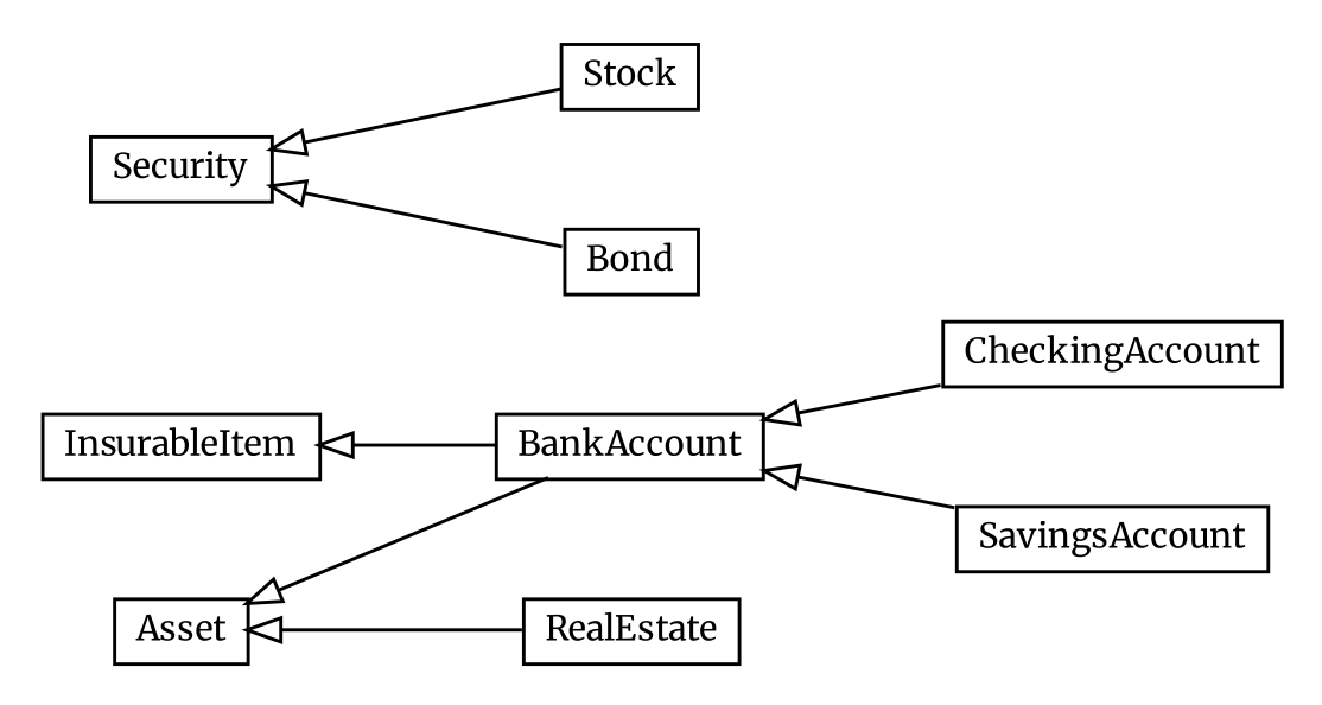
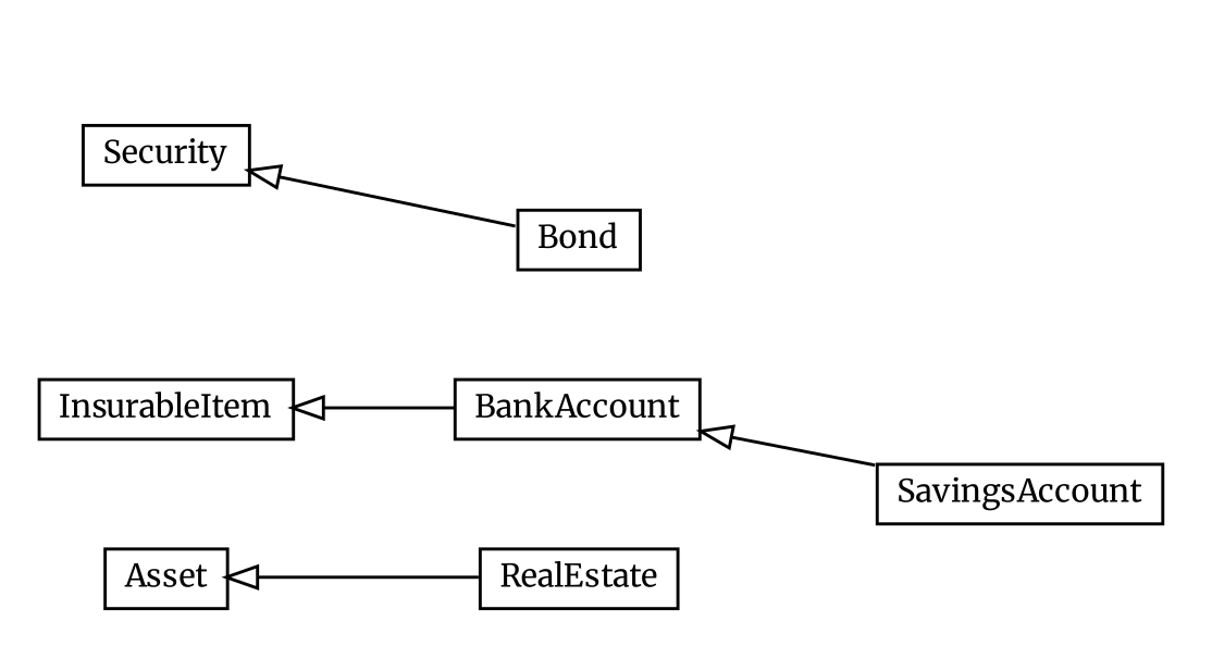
  digraph {
    fontname=Merriweather
    nodesep=0.25
    rankdir=LR
    ranksep=0.5
    node [fontcolor=black fontname=Merriweather fontsize=10 shape=plaintext]
    edge [arrowtail=empty color=black dir=back fontname=Merriweather fontsize=10 headport=p labelfontname=Helvetica labelfontsize=10 tailport=p weight=10]
    n1 [label=<<table title="Asset" border="0" cellborder="1" cellspacing="0" cellpadding="2" port="p"><tr><td><table border="0" cellspacing="0" cellpadding="1"><tr><td align="center" balign="center"> Asset </td></tr></table></td></tr></table>>]
    n2 [label=<<table title="BankAccount" border="0" cellborder="1" cellspacing="0" cellpadding="2" port="p"><tr><td><table border="0" cellspacing="0" cellpadding="1"><tr><td align="center" balign="center"> BankAccount </td></tr></table></td></tr></table>>]
    n3 [label=<<table title="RealEstate" border="0" cellborder="1" cellspacing="0" cellpadding="2" port="p"><tr><td><table border="0" cellspacing="0" cellpadding="1"><tr><td align="center" balign="center"> RealEstate </td></tr></table></td></tr></table>>]
-   n4 [label=<<table title="CheckingAccount" border="0" cellborder="1" cellspacing="0" cellpadding="2" port="p"><tr><td><table border="0" cellspacing="0" cellpadding="1"><tr><td align="center" balign="center"> CheckingAccount </td></tr></table></td></tr></table>>]
    n5 [label=<<table title="SavingsAccount" border="0" cellborder="1" cellspacing="0" cellpadding="2" port="p"><tr><td><table border="0" cellspacing="0" cellpadding="1"><tr><td align="center" balign="center"> SavingsAccount </td></tr></table></td></tr></table>>]
    n6 [label=<<table title="Security" border="0" cellborder="1" cellspacing="0" cellpadding="2" port="p"><tr><td><table border="0" cellspacing="0" cellpadding="1"><tr><td align="center" balign="center"> Security </td></tr></table></td></tr></table>>]
-   n7 [label=<<table title="Stock" border="0" cellborder="1" cellspacing="0" cellpadding="2" port="p"><tr><td><table border="0" cellspacing="0" cellpadding="1"><tr><td align="center" balign="center"> Stock </td></tr></table></td></tr></table>>]
    n8 [label=<<table title="Bond" border="0" cellborder="1" cellspacing="0" cellpadding="2" port="p"><tr><td><table border="0" cellspacing="0" cellpadding="1"><tr><td align="center" balign="center"> Bond </td></tr></table></td></tr></table>>]
    n9 [label=<<table title="InsurableItem" border="0" cellborder="1" cellspacing="0" cellpadding="2" port="p"><tr><td><table border="0" cellspacing="0" cellpadding="1"><tr><td align="center" balign="center"> InsurableItem </td></tr></table></td></tr></table>>]
-   n1 -> n2
    n1 -> n3
-   n2 -> n4
    n2 -> n5
-   n6 -> n7
    n6 -> n8
    n9 -> n2
  }
